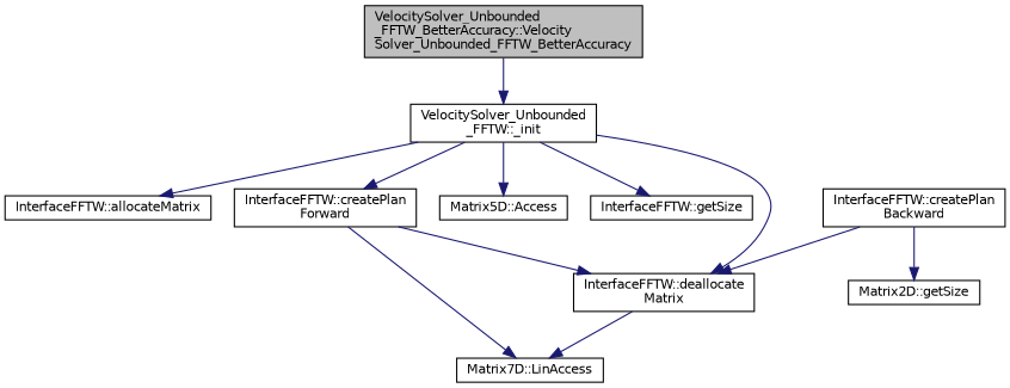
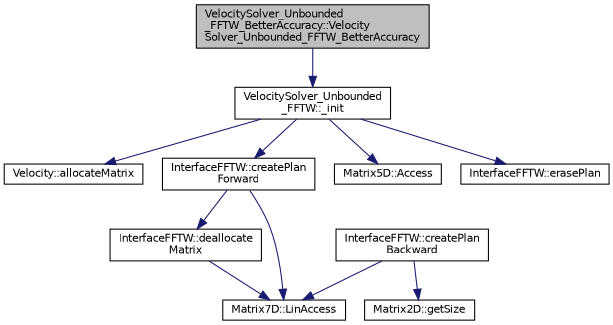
  digraph {
    rankdir=TB
    node [color=black fillcolor=white fontname=Helvetica fontsize=10 shape=record style=filled]
    edge [color=midnightblue fontname=Helvetica fontsize=10 labelfontname=Helvetica labelfontsize=10 style=solid]
    n1 [fillcolor=grey75 fontcolor=black height=0.2 label="VelocitySolver_Unbounded\l_FFTW_BetterAccuracy::Velocity\lSolver_Unbounded_FFTW_BetterAccuracy" width=0.4]
    n2 [height=0.2 label="VelocitySolver_Unbounded\l_FFTW::_init" width=0.4]
-   n3 [height=0.2 label="InterfaceFFTW::allocateMatrix" width=0.4]
+   n3 [height=0.2 label="Velocity::allocateMatrix" width=0.4]
    n4 [height=0.2 label="InterfaceFFTW::createPlan\lForward" width=0.4]
    n5 [height=0.2 label="Matrix5D::Access" width=0.4]
-   n6 [height=0.2 label="InterfaceFFTW::getSize" width=0.4]
+   n6 [height=0.2 label="InterfaceFFTW::erasePlan" width=0.4]
    n7 [height=0.2 label="InterfaceFFTW::deallocate\lMatrix" width=0.4]
    n8 [height=0.2 label="Matrix7D::LinAccess" width=0.4]
    n9 [height=0.2 label="InterfaceFFTW::createPlan\lBackward" width=0.4]
    n10 [height=0.2 label="Matrix2D::getSize" width=0.4]
    n1 -> n2
    n2 -> n3
    n2 -> n4
    n2 -> n5
    n2 -> n6
-   n2 -> n7
    n4 -> n7
    n4 -> n8
    n7 -> n8
-   n9 -> n7
+   n9 -> n8
    n9 -> n10
  }
